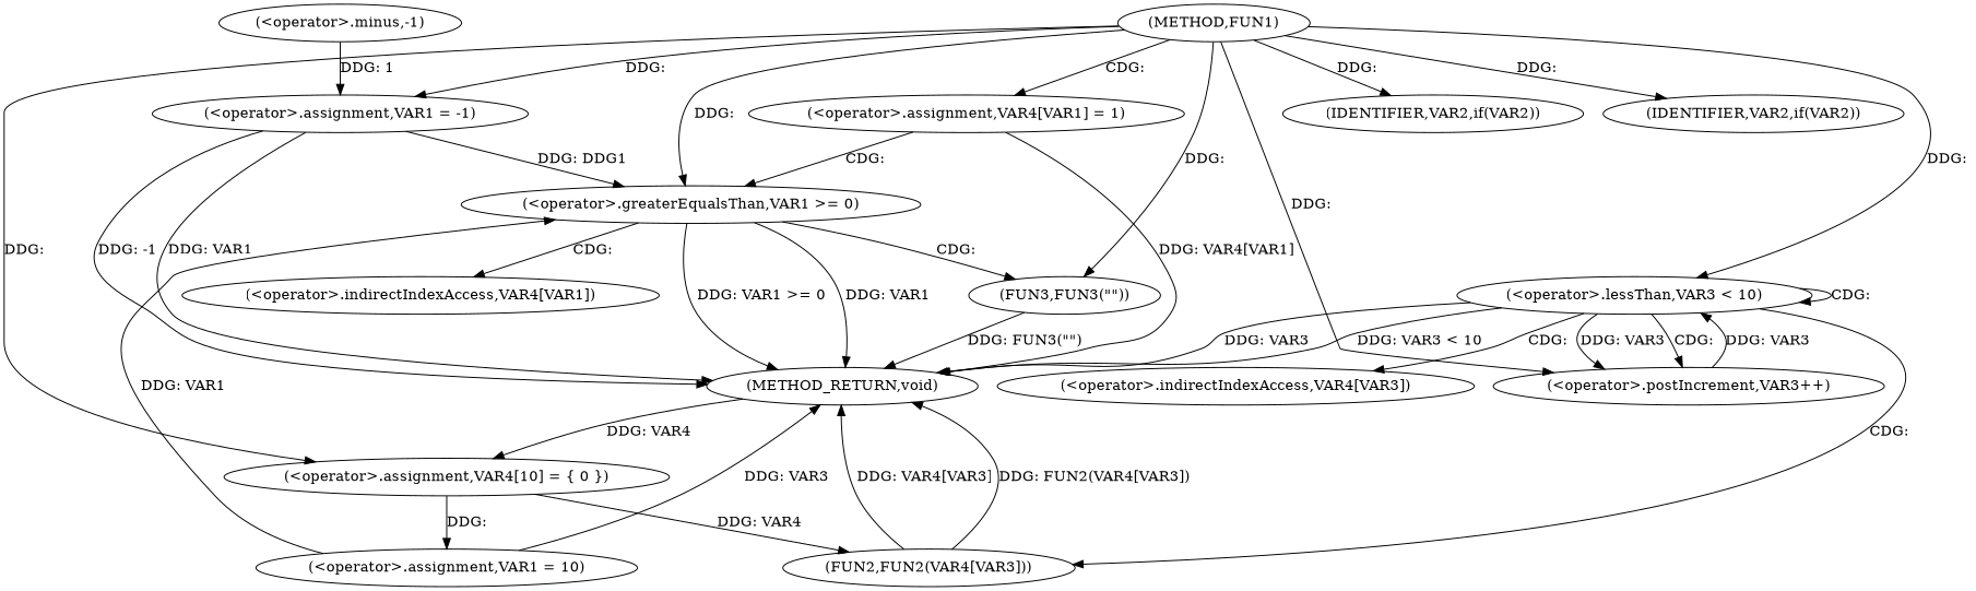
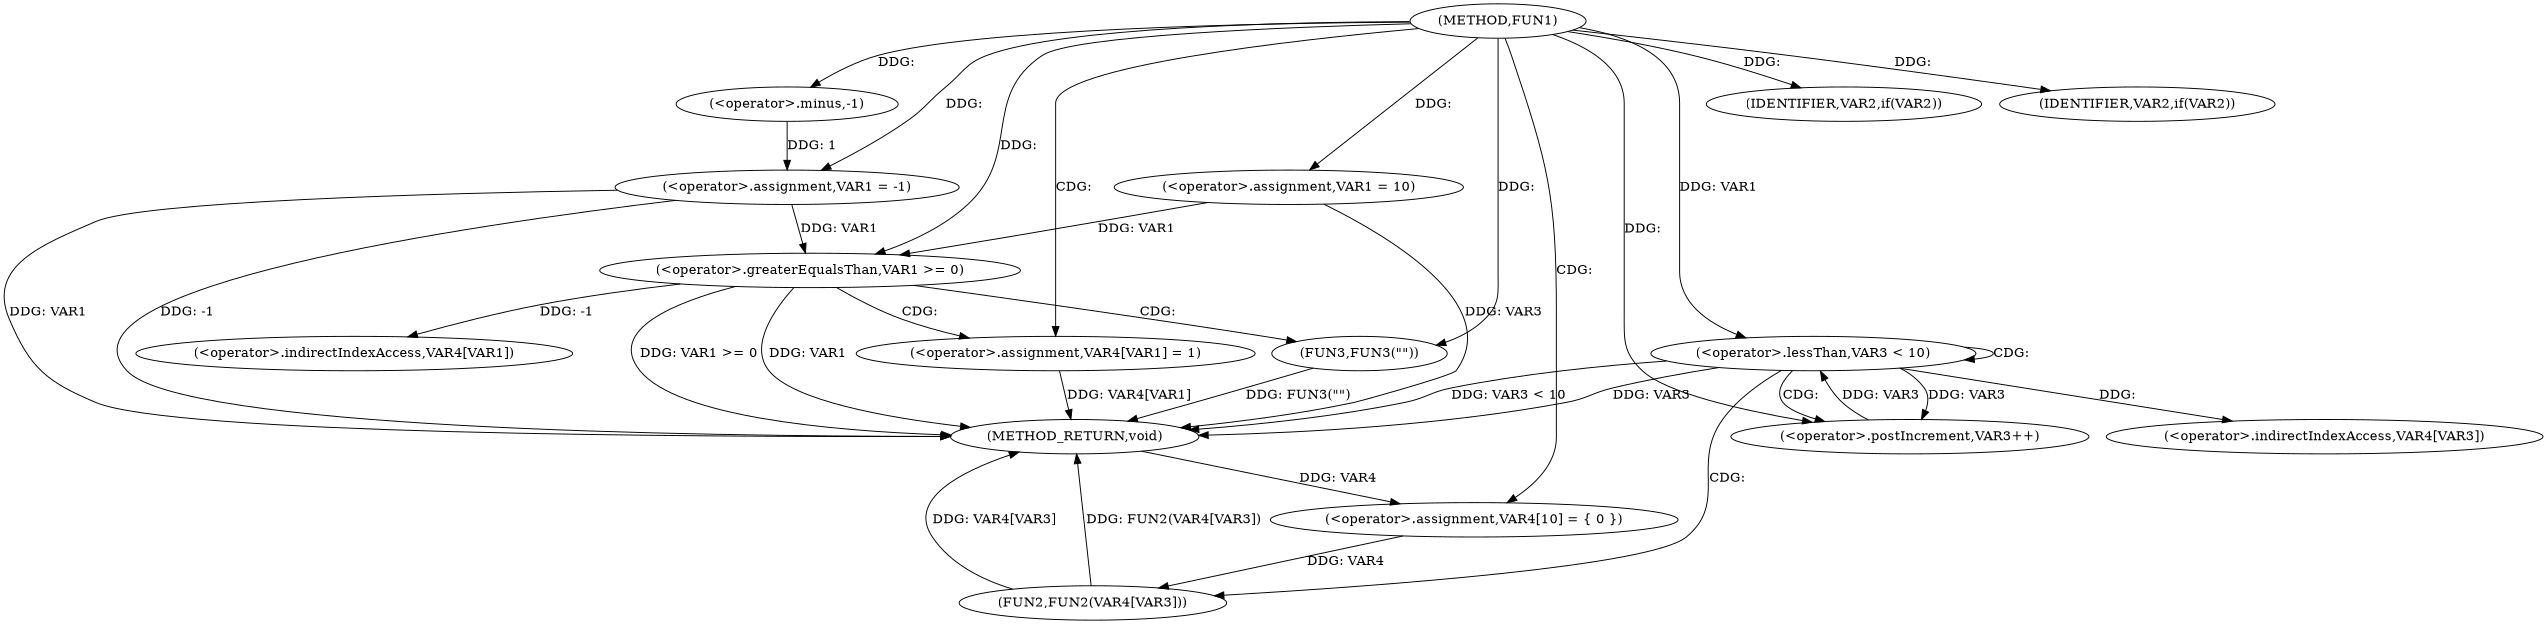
  digraph {
    n1 [label="(METHOD,FUN1)"]
    n2 [label="(<operator>.assignment,VAR1 = -1)"]
    n3 [label="(<operator>.minus,-1)"]
    n4 [label="(IDENTIFIER,VAR2,if(VAR2))"]
    n5 [label="(<operator>.assignment,VAR1 = 10)"]
    n6 [label="(IDENTIFIER,VAR2,if(VAR2))"]
    n7 [label="(<operator>.assignment,VAR4[10] = { 0 })"]
    n8 [label="(<operator>.greaterEqualsThan,VAR1 >= 0)"]
    n9 [label="(<operator>.assignment,VAR4[VAR1] = 1)"]
    n10 [label="(<operator>.lessThan,VAR3 < 10)"]
    n11 [label="(<operator>.postIncrement,VAR3++)"]
    n12 [label="(FUN3,FUN3(\"\"))"]
    n13 [label="(METHOD_RETURN,void)"]
    n14 [label="(FUN2,FUN2(VAR4[VAR3]))"]
    n15 [label="(<operator>.indirectIndexAccess,VAR4[VAR1])"]
    n16 [label="(<operator>.indirectIndexAccess,VAR4[VAR3])"]
    n1 -> n2 [label="DDG: "]
+   n1 -> n3 [label="DDG: "]
    n1 -> n4 [label="DDG: "]
-   n7 -> n5 [label="DDG: "]
+   n1 -> n5 [label="DDG: "]
    n1 -> n6 [label="DDG: "]
-   n1 -> n7 [label="DDG: "]
+   n1 -> n7 [label="CDG: "]
    n1 -> n8 [label="DDG: "]
    n1 -> n9 [label="CDG: "]
-   n1 -> n10 [label="DDG: "]
+   n1 -> n10 [label="DDG: VAR1"]
    n1 -> n11 [label="DDG: "]
    n1 -> n12 [label="DDG: "]
-   n2 -> n8 [label="DDG: DDG1"]
+   n2 -> n8 [label="DDG: VAR1"]
    n2 -> n13 [label="DDG: VAR1"]
    n2 -> n13 [label="DDG: -1"]
    n3 -> n2 [label="DDG: 1"]
    n5 -> n8 [label="DDG: VAR1"]
    n5 -> n13 [label="DDG: VAR3"]
    n7 -> n14 [label="DDG: VAR4"]
-   n9 -> n8 [label="CDG: "]
+   n8 -> n9 [label="CDG: "]
    n8 -> n12 [label="CDG: "]
    n8 -> n13 [label="DDG: VAR1"]
    n8 -> n13 [label="DDG: VAR1 >= 0"]
-   n8 -> n15 [label="CDG: "]
+   n8 -> n15 [label="DDG: -1"]
    n9 -> n13 [label="DDG: VAR4[VAR1]"]
    n10 -> n10 [label="CDG: "]
    n10 -> n11 [label="DDG: VAR3"]
    n10 -> n11 [label="CDG: "]
    n10 -> n13 [label="DDG: VAR3 < 10"]
    n10 -> n13 [label="DDG: VAR3"]
    n10 -> n14 [label="CDG: "]
-   n10 -> n16 [label="CDG: "]
+   n10 -> n16 [label="DDG: "]
    n11 -> n10 [label="DDG: VAR3"]
    n12 -> n13 [label="DDG: FUN3(\"\")"]
    n13 -> n7 [label="DDG: VAR4"]
    n14 -> n13 [label="DDG: VAR4[VAR3]"]
    n14 -> n13 [label="DDG: FUN2(VAR4[VAR3])"]
  }
